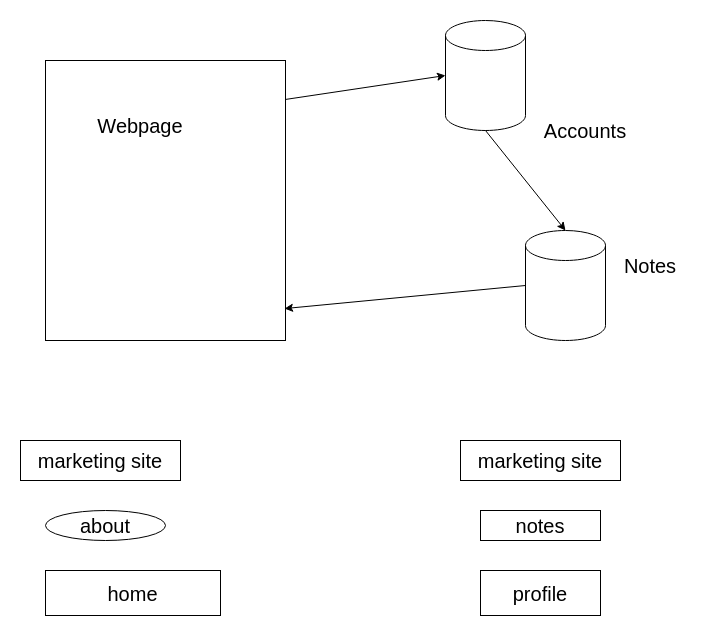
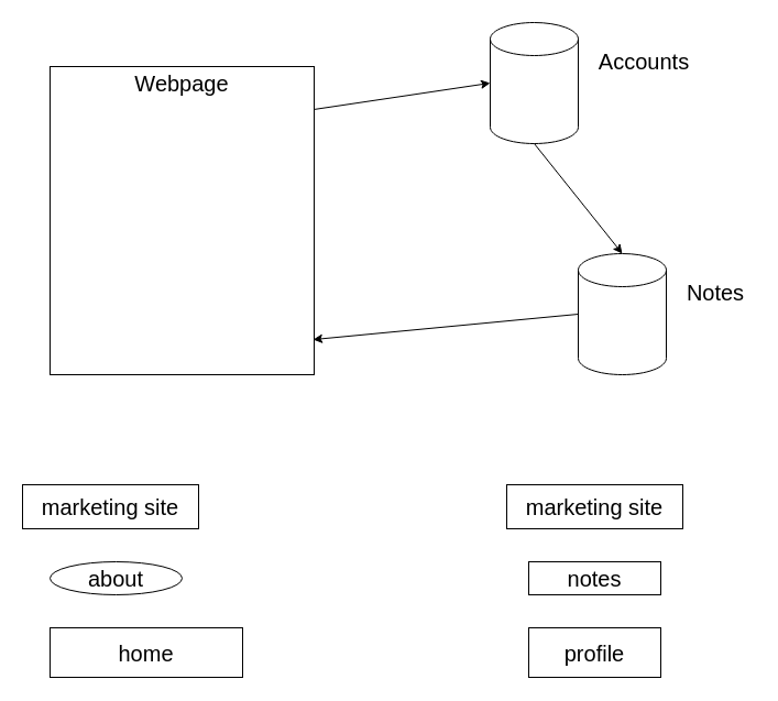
  <mxCell id="0" />
  <mxCell id="1" parent="0" />
  <mxCell id="2" value="" style="rounded=0;whiteSpace=wrap;html=1;" vertex="1" parent="1"><mxGeometry x="45" y="60" width="240" height="280" as="geometry" /></mxCell>
- <mxCell id="3" value="&lt;font style=&quot;font-size: 20px&quot;&gt;Webpage&lt;/font&gt;" style="text;html=1;strokeColor=none;fillColor=none;align=center;verticalAlign=middle;whiteSpace=wrap;rounded=0;" vertex="1" parent="1"><mxGeometry x="90" y="110" width="100" height="30" as="geometry" /></mxCell>
+ <mxCell id="3" value="&lt;font style=&quot;font-size: 20px&quot;&gt;Webpage&lt;/font&gt;" style="text;html=1;strokeColor=none;fillColor=none;align=center;verticalAlign=middle;whiteSpace=wrap;rounded=0;" vertex="1" parent="1"><mxGeometry x="115" y="60" width="100" height="30" as="geometry" /></mxCell>
  <mxCell id="4" value="" style="shape=cylinder3;whiteSpace=wrap;html=1;boundedLbl=1;backgroundOutline=1;size=15;fontSize=20;" vertex="1" parent="1"><mxGeometry x="445" y="20" width="80" height="110" as="geometry" /></mxCell>
- <mxCell id="5" value="Accounts" style="text;html=1;strokeColor=none;fillColor=none;align=center;verticalAlign=middle;whiteSpace=wrap;rounded=0;fontSize=20;" vertex="1" parent="1"><mxGeometry x="535" y="115" width="100" height="30" as="geometry" /></mxCell>
+ <mxCell id="5" value="Accounts" style="text;html=1;strokeColor=none;fillColor=none;align=center;verticalAlign=middle;whiteSpace=wrap;rounded=0;fontSize=20;" vertex="1" parent="1"><mxGeometry x="535" y="40" width="100" height="30" as="geometry" /></mxCell>
  <mxCell id="6" value="" style="shape=cylinder3;whiteSpace=wrap;html=1;boundedLbl=1;backgroundOutline=1;size=15;fontSize=20;" vertex="1" parent="1"><mxGeometry x="525" y="230" width="80" height="110" as="geometry" /></mxCell>
  <mxCell id="7" value="Notes" style="text;html=1;strokeColor=none;fillColor=none;align=center;verticalAlign=middle;whiteSpace=wrap;rounded=0;fontSize=20;" vertex="1" parent="1"><mxGeometry x="615" y="250" width="70" height="30" as="geometry" /></mxCell>
  <mxCell id="8" value="" style="endArrow=classic;html=1;fontSize=20;exitX=0.5;exitY=1;exitDx=0;exitDy=0;exitPerimeter=0;entryX=0.5;entryY=0;entryDx=0;entryDy=0;entryPerimeter=0;" edge="1" parent="1" source="4" target="6"><mxGeometry width="50" height="50" relative="1" as="geometry"><mxPoint x="405" y="270" as="sourcePoint" /><mxPoint x="455" y="220" as="targetPoint" /></mxGeometry></mxCell>
  <mxCell id="9" value="" style="endArrow=classic;html=1;fontSize=20;exitX=1.001;exitY=0.139;exitDx=0;exitDy=0;exitPerimeter=0;entryX=0;entryY=0.5;entryDx=0;entryDy=0;entryPerimeter=0;" edge="1" parent="1" source="2" target="4"><mxGeometry width="50" height="50" relative="1" as="geometry"><mxPoint x="415" y="210" as="sourcePoint" /><mxPoint x="465" y="160" as="targetPoint" /></mxGeometry></mxCell>
  <mxCell id="10" value="" style="endArrow=classic;html=1;fontSize=20;entryX=0.996;entryY=0.886;entryDx=0;entryDy=0;exitX=0;exitY=0.5;exitDx=0;exitDy=0;exitPerimeter=0;entryPerimeter=0;" edge="1" parent="1" source="6" target="2"><mxGeometry width="50" height="50" relative="1" as="geometry"><mxPoint x="240" y="370" as="sourcePoint" /><mxPoint x="290" y="320" as="targetPoint" /></mxGeometry></mxCell>
  <mxCell id="11" value="marketing site" style="rounded=0;whiteSpace=wrap;html=1;fontSize=20;fillColor=none;" vertex="1" parent="1"><mxGeometry x="20" y="440" width="160" height="40" as="geometry" /></mxCell>
  <mxCell id="12" value="marketing site" style="rounded=0;whiteSpace=wrap;html=1;fontSize=20;fillColor=none;" vertex="1" parent="1"><mxGeometry x="460" y="440" width="160" height="40" as="geometry" /></mxCell>
  <mxCell id="13" value="about" style="ellipse;whiteSpace=wrap;html=1;fontSize=20;fillColor=none;" vertex="1" parent="1"><mxGeometry x="45" y="510" width="120" height="30" as="geometry" /></mxCell>
  <mxCell id="14" value="home" style="rounded=0;whiteSpace=wrap;html=1;fontSize=20;fillColor=none;" vertex="1" parent="1"><mxGeometry x="45" y="570" width="175" height="45" as="geometry" /></mxCell>
  <mxCell id="15" value="notes" style="rounded=0;whiteSpace=wrap;html=1;fontSize=20;fillColor=none;" vertex="1" parent="1"><mxGeometry x="480" y="510" width="120" height="30" as="geometry" /></mxCell>
  <mxCell id="16" value="profile" style="rounded=0;whiteSpace=wrap;html=1;fontSize=20;fillColor=none;" vertex="1" parent="1"><mxGeometry x="480" y="570" width="120" height="45" as="geometry" /></mxCell>
